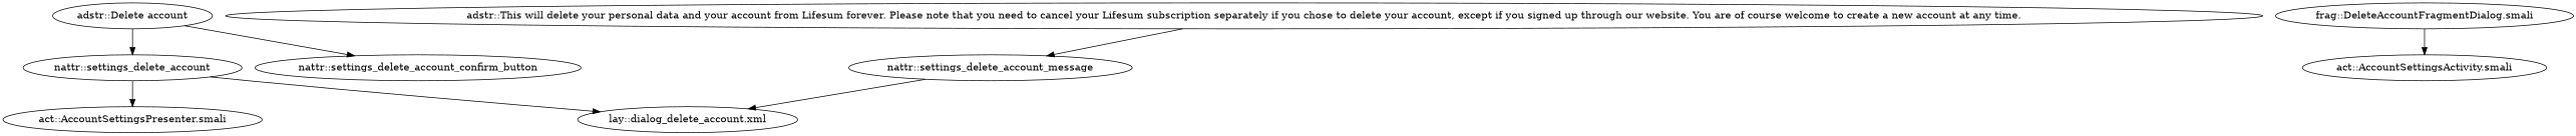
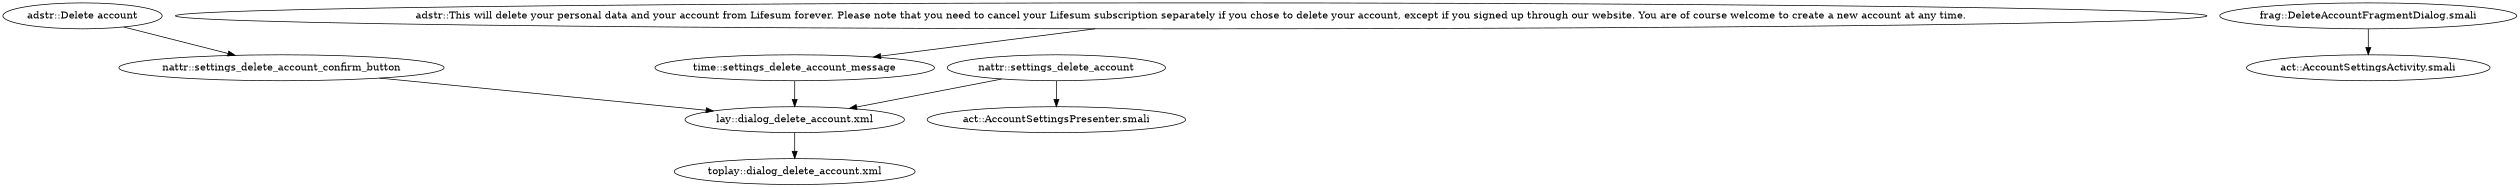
  digraph {
    "adstr::Delete account"
    "nattr::settings_delete_account"
    "nattr::settings_delete_account_confirm_button"
    "lay::dialog_delete_account.xml"
    "act::AccountSettingsPresenter.smali"
+   "toplay::dialog_delete_account.xml"
    "adstr::This will delete your personal data and your account from Lifesum forever. Please note that you need to cancel your Lifesum subscription separately if you chose to delete your account, except if you signed up through our website. You are of course welcome to create a new account at any time."
-   "nattr::settings_delete_account_message"
+   "nattr::settings_delete_account_message" [label="time::settings_delete_account_message"]
    "frag::DeleteAccountFragmentDialog.smali"
    "act::AccountSettingsActivity.smali"
-   "adstr::Delete account" -> "nattr::settings_delete_account"
    "adstr::Delete account" -> "nattr::settings_delete_account_confirm_button"
    "nattr::settings_delete_account" -> "lay::dialog_delete_account.xml"
    "nattr::settings_delete_account" -> "act::AccountSettingsPresenter.smali"
+   "nattr::settings_delete_account_confirm_button" -> "lay::dialog_delete_account.xml"
+   "lay::dialog_delete_account.xml" -> "toplay::dialog_delete_account.xml"
    "adstr::This will delete your personal data and your account from Lifesum forever. Please note that you need to cancel your Lifesum subscription separately if you chose to delete your account, except if you signed up through our website. You are of course welcome to create a new account at any time." -> "nattr::settings_delete_account_message"
    "nattr::settings_delete_account_message" -> "lay::dialog_delete_account.xml"
    "frag::DeleteAccountFragmentDialog.smali" -> "act::AccountSettingsActivity.smali"
  }
